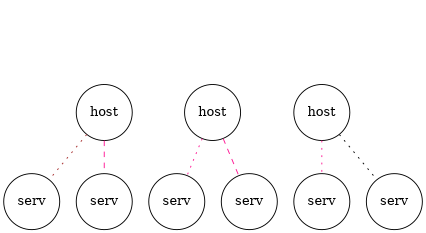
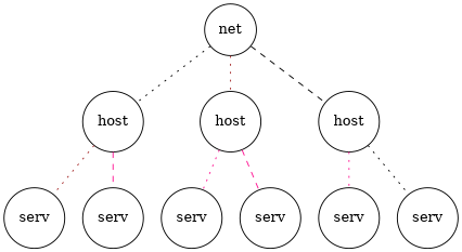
  graph {
    node [shape=circle]
    edge [color=deeppink style=dotted]
+   net
    n2 [label=host]
    n3 [label=host]
    n4 [label=host]
    n5 [label=serv]
    n6 [label=serv]
    n7 [label=serv]
    n8 [label=serv]
    n9 [label=serv]
    n10 [label=serv]
+   net -- n2 [color=black]
+   net -- n3 [color=brown]
+   net -- n4 [color=black style=dashed]
    n2 -- n5 [color=brown]
    n2 -- n6 [style=dashed]
    n3 -- n7
    n3 -- n8 [style=dashed]
    n4 -- n9
    n4 -- n10 [color=black]
  }
